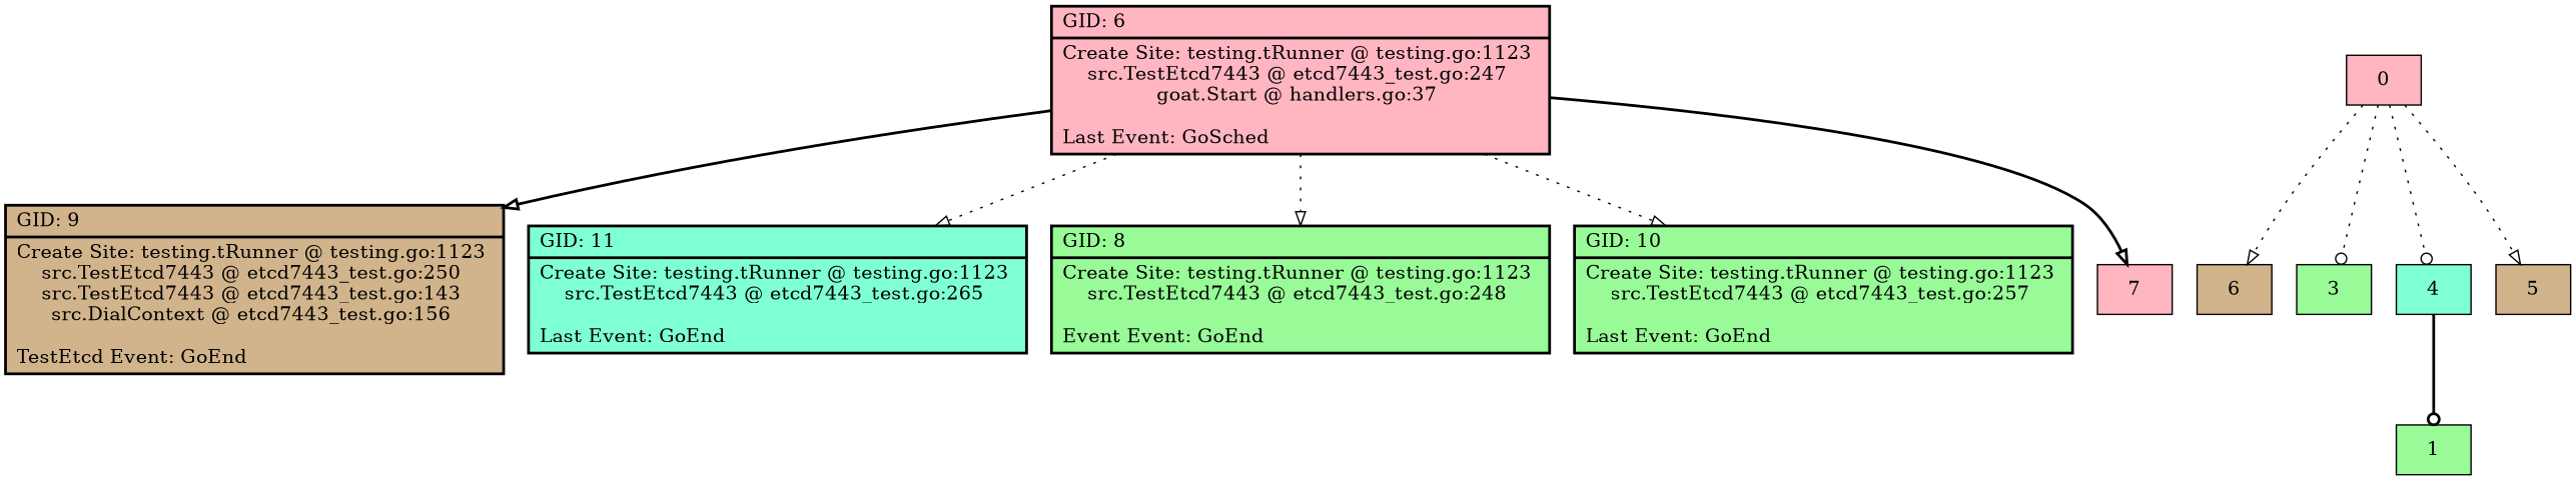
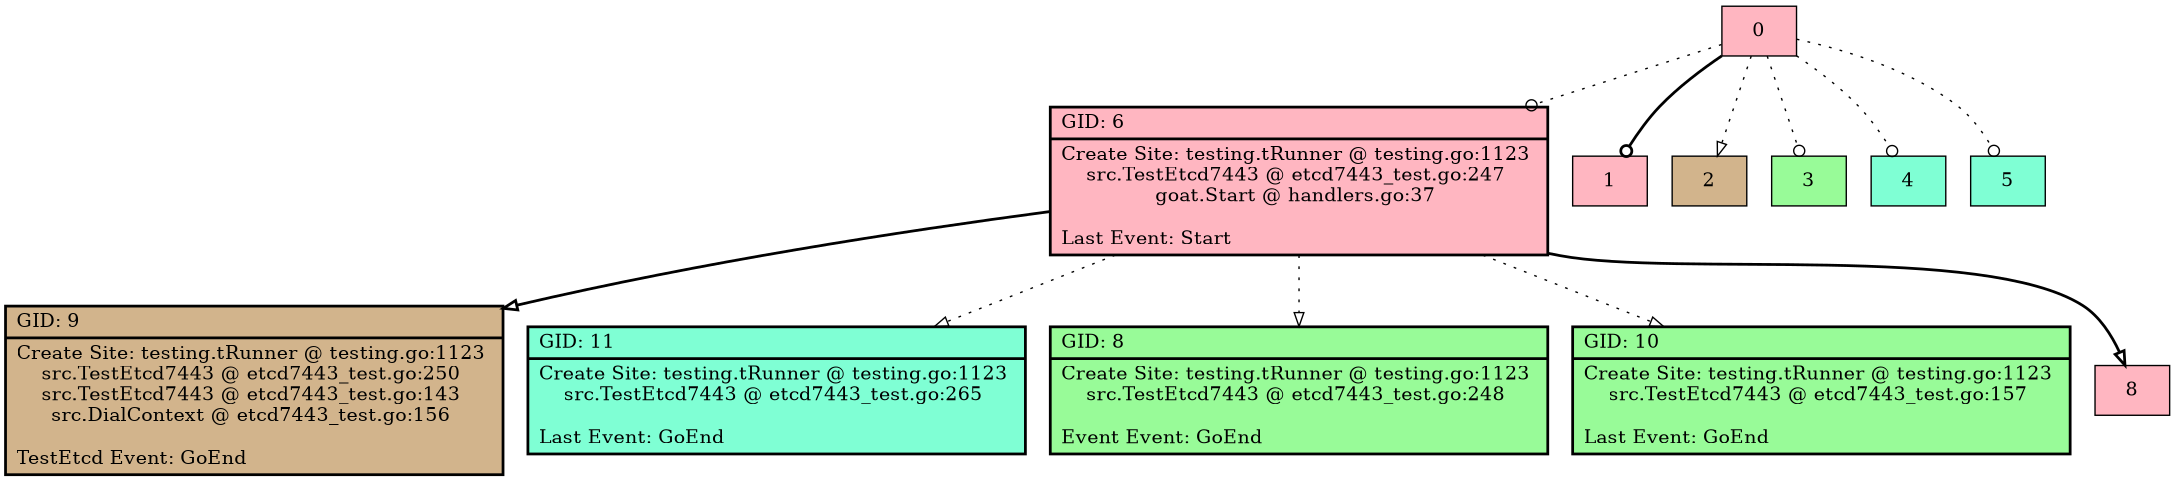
  digraph {
    node [fillcolor=palegreen shape=record style=filled]
    edge [arrowhead=onormal style=dotted]
-   n1 [fillcolor=lightpink label="{ GID: 6\l | Create Site: testing.tRunner @ testing.go:1123 \nsrc.TestEtcd7443 @ etcd7443_test.go:247 \ngoat.Start @ handlers.go:37 \n\lLast Event: GoSched\l }" style="bold,filled"]
+   n1 [fillcolor=lightpink label="{ GID: 6\l | Create Site: testing.tRunner @ testing.go:1123 \nsrc.TestEtcd7443 @ etcd7443_test.go:247 \ngoat.Start @ handlers.go:37 \n\lLast Event: Start\l }" style="bold,filled"]
    n2 [fillcolor=tan label="{ GID: 9\l | Create Site: testing.tRunner @ testing.go:1123 \nsrc.TestEtcd7443 @ etcd7443_test.go:250 \nsrc.TestEtcd7443 @ etcd7443_test.go:143 \nsrc.DialContext @ etcd7443_test.go:156 \n\lTestEtcd Event: GoEnd\l }" style="bold,filled"]
    n3 [fillcolor=aquamarine label="{ GID: 11\l | Create Site: testing.tRunner @ testing.go:1123 \nsrc.TestEtcd7443 @ etcd7443_test.go:265 \n\lLast Event: GoEnd\l }" style="bold,filled"]
    n4 [label="{ GID: 8\l | Create Site: testing.tRunner @ testing.go:1123 \nsrc.TestEtcd7443 @ etcd7443_test.go:248 \n\lEvent Event: GoEnd\l }" style="bold,filled"]
-   n5 [label="{ GID: 10\l | Create Site: testing.tRunner @ testing.go:1123 \nsrc.TestEtcd7443 @ etcd7443_test.go:257 \n\lLast Event: GoEnd\l }" style="bold,filled"]
-   7 [fillcolor=lightpink]
+   n5 [label="{ GID: 10\l | Create Site: testing.tRunner @ testing.go:1123 \nsrc.TestEtcd7443 @ etcd7443_test.go:157 \n\lLast Event: GoEnd\l }" style="bold,filled"]
+   7 [fillcolor=lightpink label=8]
    0 [fillcolor=lightpink]
-   1
-   2 [fillcolor=tan label=6]
+   1 [fillcolor=lightpink]
+   2 [fillcolor=tan]
    3
    4 [fillcolor=aquamarine]
-   5 [fillcolor=tan]
+   5 [fillcolor=aquamarine]
    n1 -> n2 [style=bold]
    n1 -> n3
    n1 -> n4
    n1 -> n5
    n1 -> 7 [style=bold]
-   4 -> 1 [arrowhead=odot style=bold]
+   0 -> n1 [arrowhead=odot]
+   0 -> 1 [arrowhead=odot style=bold]
    0 -> 2
    0 -> 3 [arrowhead=odot]
    0 -> 4 [arrowhead=odot]
-   0 -> 5
+   0 -> 5 [arrowhead=odot]
  }
